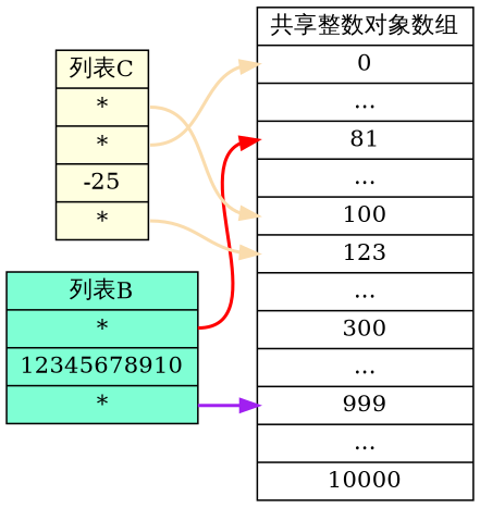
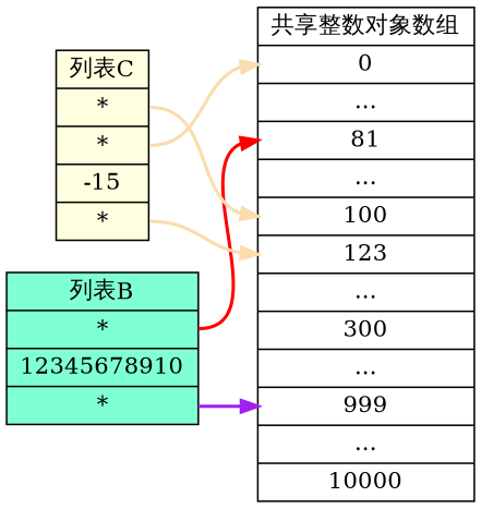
  digraph {
    rankdir=LR
    node [shape=record style=filled]
    edge [color="#FADCAD" style=bold]
    n1 [fillcolor=white label="<head>共享整数对象数组 |<0> 0 | ... |<81> 81| ... |<100> 100 |<123> 123 | ... |<300> 300 | ... |<999> 999 | ... | 10000 "]
    n2 [fillcolor=aquamarine label="列表B |<81> * | 12345678910 |<999> *"]
-   n3 [fillcolor=lightyellow label="列表C |<100> * |<0> * | -25 |<123> *"]
+   n3 [fillcolor=lightyellow label="列表C |<100> * |<0> * | -15 |<123> *"]
    n2 -> n1 [color=red headport=81 tailport=81]
    n2 -> n1 [color=purple headport=999 tailport=999]
    n3 -> n1 [headport=100 tailport=100]
    n3 -> n1 [headport=0 tailport=0]
    n3 -> n1 [headport=123 tailport=123]
  }
